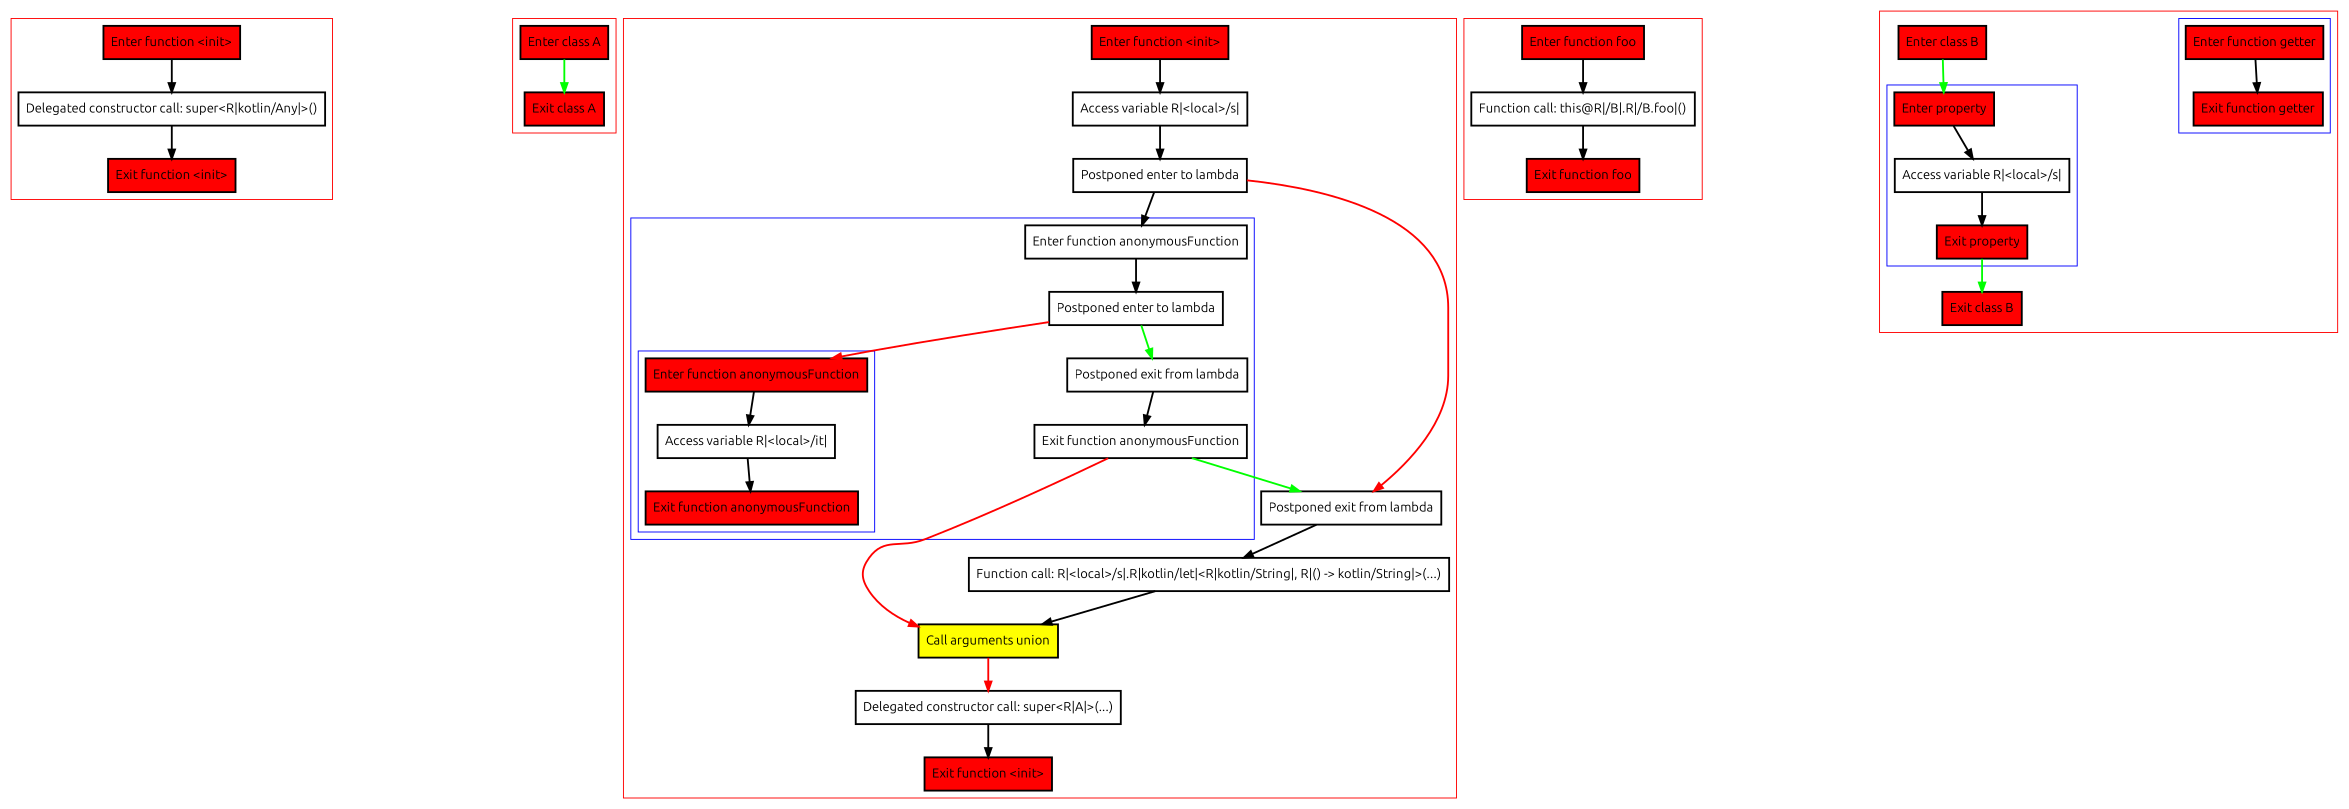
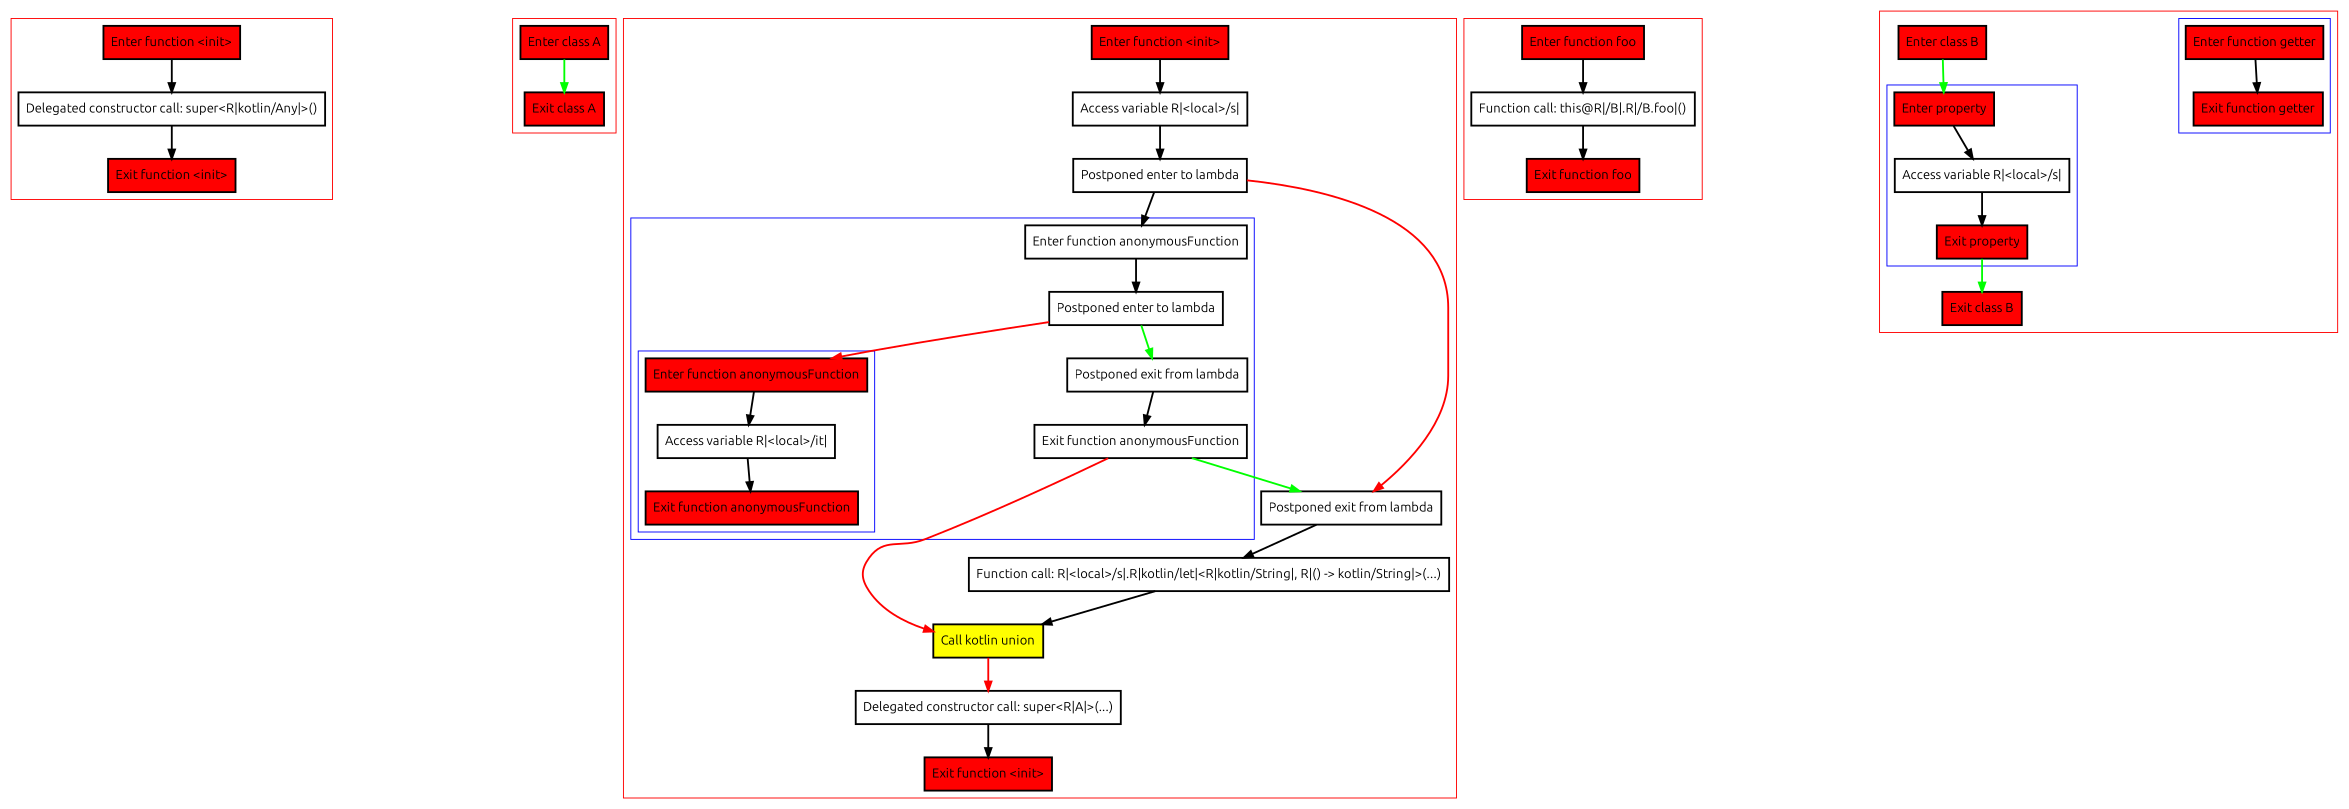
  digraph {
    fontname=Ubuntu
    nodesep=3
    node [fillcolor=red fontname=Ubuntu penwidth=2 shape=box style=filled]
    edge [fontname=Ubuntu penwidth=2]
    n1 [label="Enter function <init>"]
    n2 [label="Delegated constructor call: super<R|kotlin/Any|>()" fillcolor="" style=""]
    n3 [label="Exit function <init>"]
    n4 [label="Enter class A"]
    n5 [label="Exit class A"]
    n6 [label="Enter function anonymousFunction"]
    n7 [label="Access variable R|<local>/it|" fillcolor="" style=""]
    n8 [label="Exit function anonymousFunction"]
    n9 [label="Enter function anonymousFunction" fillcolor="" style=""]
    n10 [label="Postponed enter to lambda" fillcolor="" style=""]
    n11 [label="Postponed exit from lambda" fillcolor="" style=""]
    n12 [label="Exit function anonymousFunction" fillcolor="" style=""]
    n13 [label="Enter function <init>"]
    n14 [label="Access variable R|<local>/s|" fillcolor="" style=""]
    n15 [label="Postponed enter to lambda" fillcolor="" style=""]
    n16 [label="Postponed exit from lambda" fillcolor="" style=""]
    n17 [label="Function call: R|<local>/s|.R|kotlin/let|<R|kotlin/String|, R|() -> kotlin/String|>(...)" fillcolor="" style=""]
-   n18 [fillcolor=yellow label="Call arguments union"]
+   n18 [fillcolor=yellow label="Call kotlin union"]
    n19 [label="Delegated constructor call: super<R|A|>(...)" fillcolor="" style=""]
    n20 [label="Exit function <init>"]
    n21 [label="Enter function foo"]
    n22 [label="Function call: this@R|/B|.R|/B.foo|()" fillcolor="" style=""]
    n23 [label="Exit function foo"]
    n24 [label="Enter function getter"]
    n25 [label="Exit function getter"]
    n26 [label="Enter property"]
    n27 [label="Access variable R|<local>/s|" fillcolor="" style=""]
    n28 [label="Exit property"]
    n29 [label="Enter class B"]
    n30 [label="Exit class B"]
    subgraph cluster_1 {
      color=red
      n1
      n2
      n3
    }
    subgraph cluster_2 {
      color=red
      n4
      n5
    }
    subgraph cluster_3 {
      color=red
      n13
      n14
      n15
      n16
      n17
      n18
      n19
      n20
      subgraph cluster_4 {
        color=blue
        n9
        n10
        n11
        n12
        subgraph cluster_5 {
          color=blue
          n6
          n7
          n8
        }
      }
    }
    subgraph cluster_6 {
      color=red
      n21
      n22
      n23
    }
    subgraph cluster_7 {
      color=red
      n29
      n30
      subgraph cluster_8 {
        color=blue
        n24
        n25
      }
      subgraph cluster_9 {
        color=blue
        n26
        n27
        n28
      }
    }
    n1 -> n2
    n2 -> n3
    n4 -> n5 [color=green]
    n6 -> n7
    n7 -> n8
    n9 -> n10
    n10 -> n6 [color=red]
    n10 -> n11 [color=green]
    n11 -> n12
    n12 -> n16 [color=green]
    n12 -> n18 [color=red]
    n13 -> n14
    n14 -> n15
    n15 -> n9
    n15 -> n16 [color=red]
    n16 -> n17
    n17 -> n18
    n18 -> n19 [color=red]
    n19 -> n20
    n21 -> n22
    n22 -> n23
    n24 -> n25
    n26 -> n27
    n27 -> n28
    n28 -> n30 [color=green]
    n29 -> n26 [color=green]
  }
